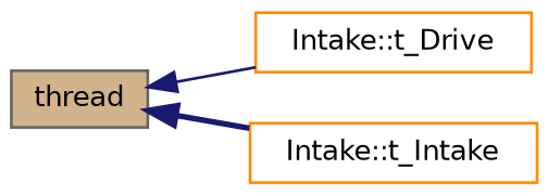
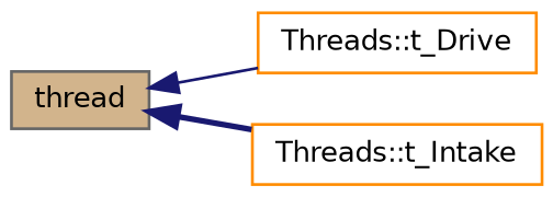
  digraph {
    rankdir=LR
    node [color=darkorange fillcolor=white fontname=Helvetica fontsize=10 shape=record style=filled]
    edge [color=midnightblue dir=back fontname=Helvetica fontsize=10 labelfontname=Helvetica labelfontsize=10]
    n1 [color=gray40 fillcolor=tan height=0.2 label=thread width=0.4]
-   n2 [height=0.2 label="Intake::t_Drive" width=0.4]
-   n3 [height=0.2 label="Intake::t_Intake" width=0.4]
+   n2 [height=0.2 label="Threads::t_Drive" width=0.4]
+   n3 [height=0.2 label="Threads::t_Intake" width=0.4]
    n1 -> n2 [style=solid]
    n1 -> n3 [style=bold]
  }
